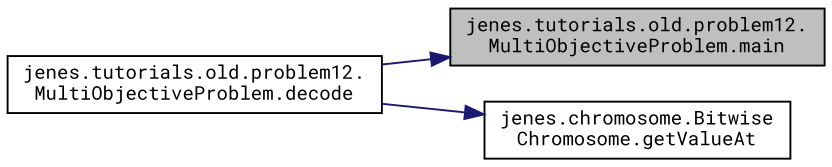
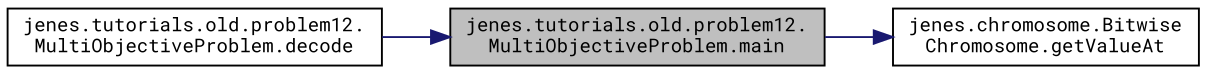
  digraph {
    fontname="Roboto Mono"
    rankdir=LR
    node [color=black fillcolor=white fontname="Roboto Mono" fontsize=10 shape=record style=filled]
    edge [color=midnightblue fontname="Roboto Mono" fontsize=10 labelfontname=Helvetica labelfontsize=10 style=solid]
    n1 [fillcolor=grey75 fontcolor=black height=0.2 label="jenes.tutorials.old.problem12.\lMultiObjectiveProblem.main" width=0.4]
    n2 [height=0.2 label="jenes.tutorials.old.problem12.\lMultiObjectiveProblem.decode" width=0.4]
    n3 [height=0.2 label="jenes.chromosome.Bitwise\lChromosome.getValueAt" width=0.4]
    n2 -> n1
-   n2 -> n3
+   n1 -> n3
  }
